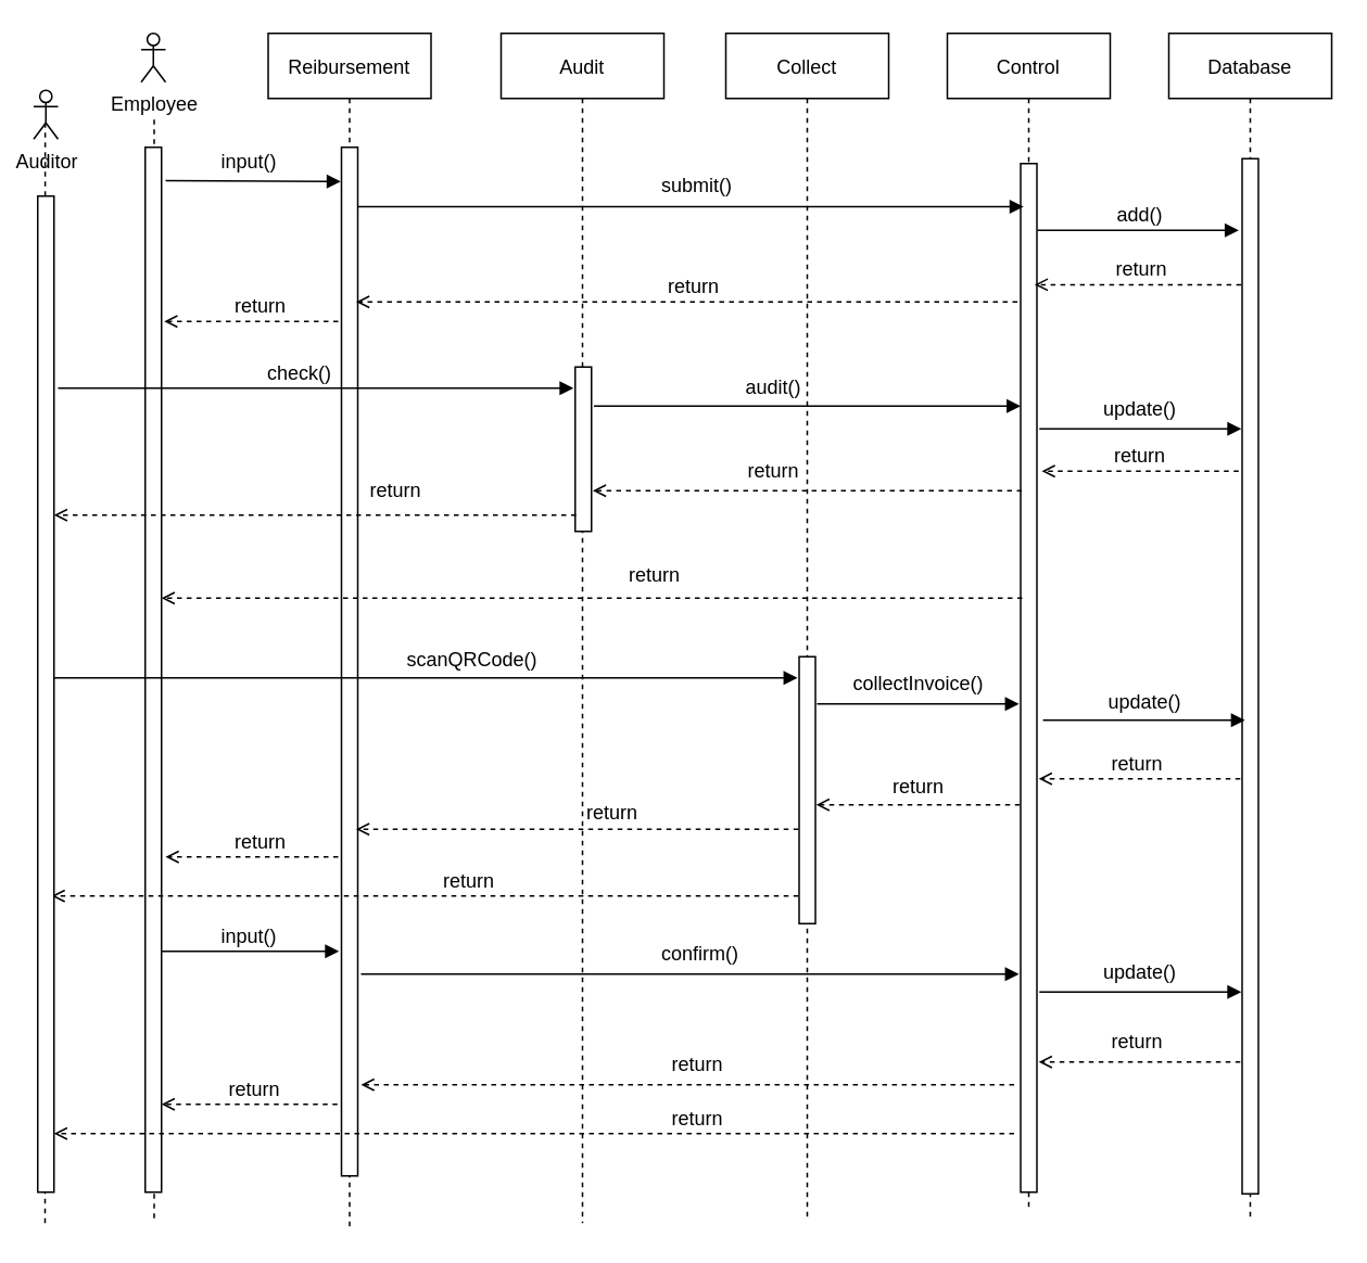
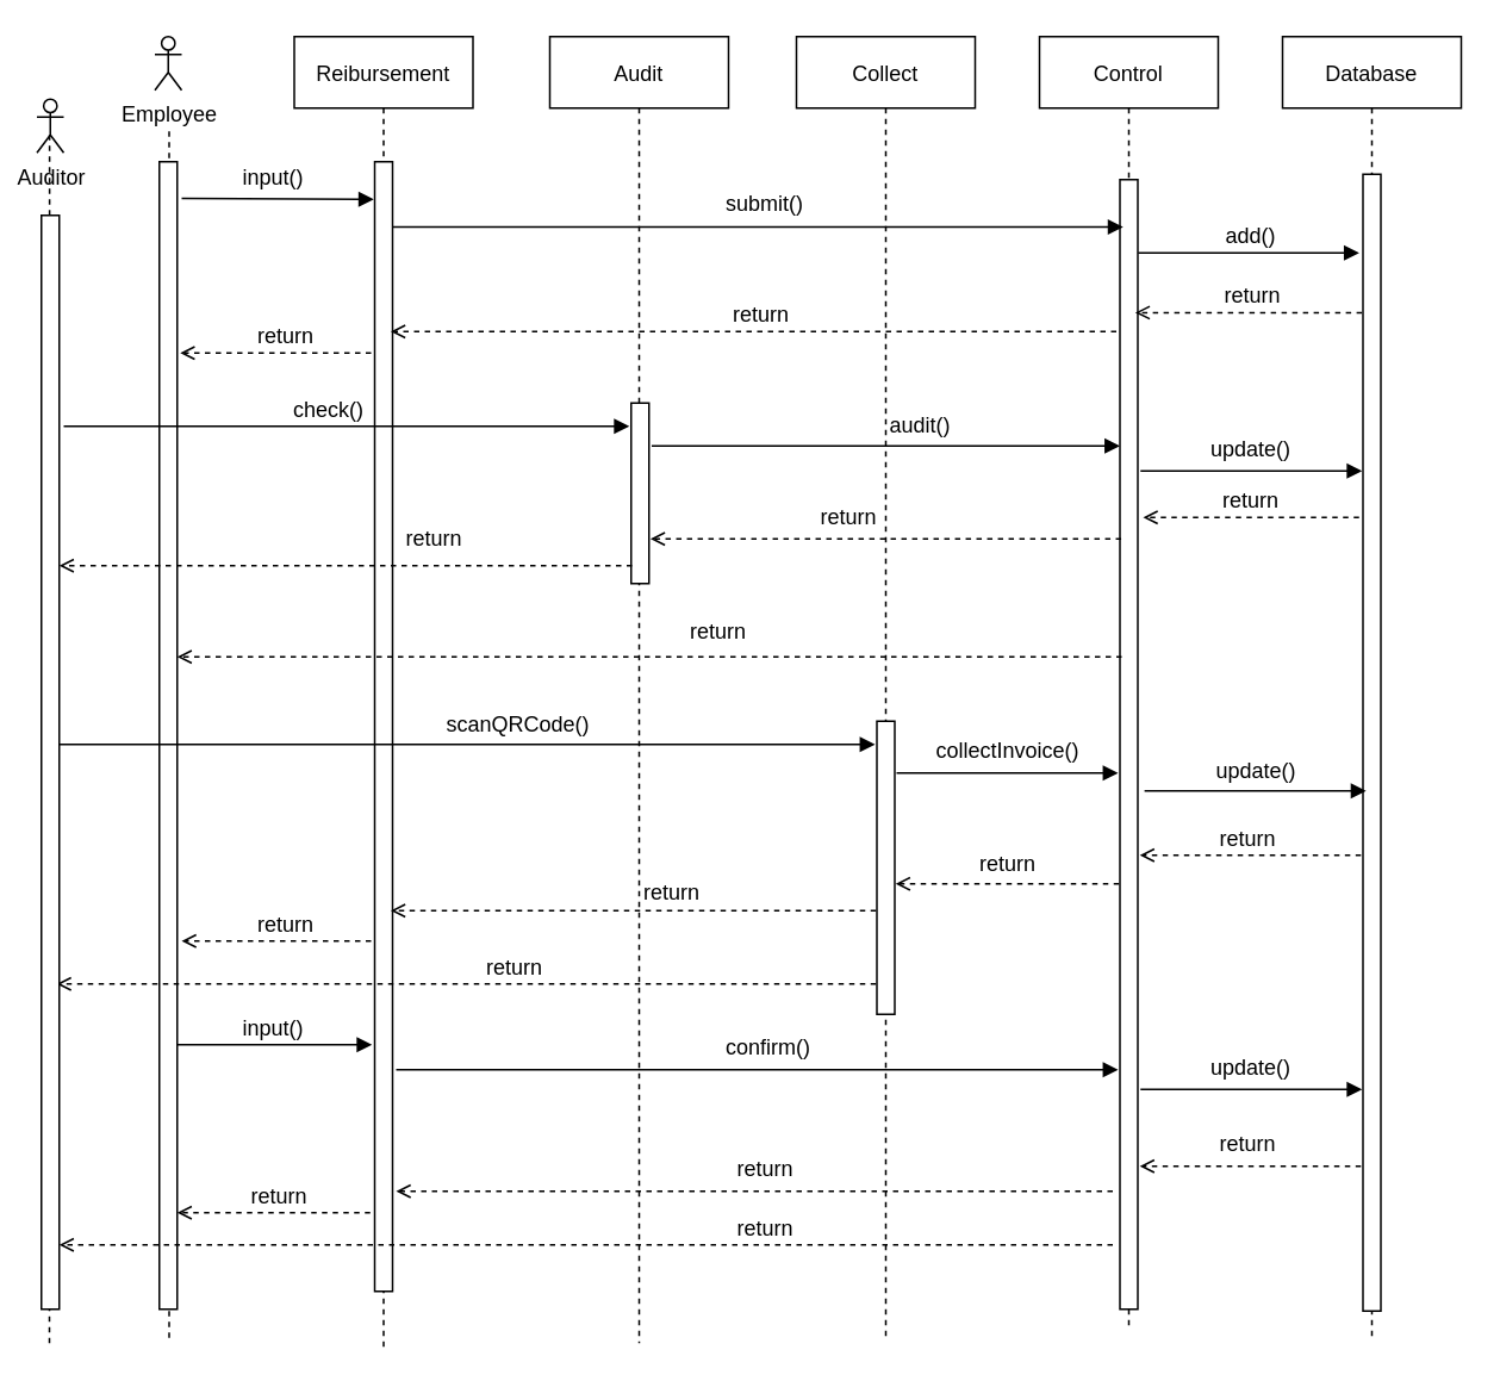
  <mxCell id="0" />
  <mxCell id="1" parent="0" />
  <mxCell id="2" value="Reibursement" style="shape=umlLifeline;perimeter=lifelinePerimeter;container=1;collapsible=0;recursiveResize=0;rounded=0;shadow=0;strokeWidth=1;" parent="1" vertex="1" treatAsSingle="0"><mxGeometry x="164" y="20" width="100" height="734" as="geometry" /></mxCell>
  <mxCell id="3" value="" style="points=[];perimeter=orthogonalPerimeter;rounded=0;shadow=0;strokeWidth=1;" parent="2" vertex="1"><mxGeometry x="45" y="70" width="10" height="632" as="geometry" /></mxCell>
  <mxCell id="4" value="Control" style="shape=umlLifeline;perimeter=lifelinePerimeter;container=1;collapsible=0;recursiveResize=0;rounded=0;shadow=0;strokeWidth=1;" parent="1" vertex="1" treatAsSingle="0"><mxGeometry x="581" y="20" width="100" height="723" as="geometry" /></mxCell>
  <mxCell id="5" value="" style="points=[];perimeter=orthogonalPerimeter;rounded=0;shadow=0;strokeWidth=1;" parent="4" vertex="1"><mxGeometry x="45" y="80" width="10" height="632" as="geometry" /></mxCell>
  <mxCell id="6" value="" style="verticalAlign=bottom;endArrow=block;shadow=0;strokeWidth=1;endFill=1;entryX=0.18;entryY=0.042;entryDx=0;entryDy=0;entryPerimeter=0;" parent="1" source="3" edge="1" target="5"><mxGeometry x="-0.001" relative="1" as="geometry"><mxPoint x="223" y="120" as="sourcePoint" /><mxPoint x="492" y="120" as="targetPoint" /><Array as="points" /><mxPoint as="offset" /></mxGeometry></mxCell>
  <mxCell id="7" value="Employee" style="shape=umlActor;verticalLabelPosition=bottom;verticalAlign=top;html=1;outlineConnect=0;" parent="1" vertex="1"><mxGeometry x="86" y="20" width="15" height="30" as="geometry" /></mxCell>
  <mxCell id="8" value="" style="endArrow=none;dashed=1;html=1;" parent="1" edge="1"><mxGeometry width="50" height="50" relative="1" as="geometry"><mxPoint x="94" y="748" as="sourcePoint" /><mxPoint x="94" y="70" as="targetPoint" /></mxGeometry></mxCell>
  <mxCell id="9" value="" style="points=[];perimeter=orthogonalPerimeter;rounded=0;shadow=0;strokeWidth=1;" parent="1" vertex="1"><mxGeometry x="88.5" y="90" width="10" height="642" as="geometry" /></mxCell>
  <mxCell id="10" value="" style="endArrow=block;html=1;endFill=1;" parent="1" edge="1"><mxGeometry width="50" height="50" relative="1" as="geometry"><mxPoint x="101" y="110.58" as="sourcePoint" /><mxPoint x="208.5" y="111" as="targetPoint" /></mxGeometry></mxCell>
  <mxCell id="11" value="input()" style="text;html=1;align=center;verticalAlign=middle;resizable=0;points=[];autosize=1;" parent="1" vertex="1"><mxGeometry x="130" y="90" width="44" height="18" as="geometry" /></mxCell>
  <mxCell id="12" value="Audit" style="shape=umlLifeline;perimeter=lifelinePerimeter;container=1;collapsible=0;recursiveResize=0;rounded=0;shadow=0;strokeWidth=1;" parent="1" vertex="1" treatAsSingle="0"><mxGeometry x="307" y="20" width="100" height="731" as="geometry" /></mxCell>
  <mxCell id="13" value="" style="points=[];perimeter=orthogonalPerimeter;rounded=0;shadow=0;strokeWidth=1;" parent="12" vertex="1"><mxGeometry x="45.5" y="205" width="10" height="101" as="geometry" /></mxCell>
  <mxCell id="14" value="Database" style="shape=umlLifeline;perimeter=lifelinePerimeter;container=1;collapsible=0;recursiveResize=0;rounded=0;shadow=0;strokeWidth=1;" parent="1" vertex="1" treatAsSingle="0"><mxGeometry x="717" y="20" width="100" height="727" as="geometry" /></mxCell>
  <mxCell id="15" value="" style="points=[];perimeter=orthogonalPerimeter;rounded=0;shadow=0;strokeWidth=1;" parent="14" vertex="1"><mxGeometry x="45" y="77" width="10" height="636" as="geometry" /></mxCell>
  <mxCell id="16" value="submit()" style="text;html=1;align=center;verticalAlign=middle;resizable=0;points=[];autosize=1;" parent="1" vertex="1"><mxGeometry x="400" y="105" width="53" height="18" as="geometry" /></mxCell>
  <mxCell id="17" value="" style="endArrow=open;html=1;dashed=1;endFill=0;exitX=-0.06;exitY=0.556;exitDx=0;exitDy=0;exitPerimeter=0;" parent="1" edge="1"><mxGeometry width="50" height="50" relative="1" as="geometry"><mxPoint x="626.7" y="301.002" as="sourcePoint" /><mxPoint x="363.3" y="301.002" as="targetPoint" /></mxGeometry></mxCell>
  <mxCell id="18" value="return" style="text;html=1;align=center;verticalAlign=middle;resizable=0;points=[];autosize=1;" parent="1" vertex="1"><mxGeometry x="453" y="280" width="41" height="18" as="geometry" /></mxCell>
  <mxCell id="19" value="" style="endArrow=open;html=1;dashed=1;endFill=0;" parent="1" edge="1"><mxGeometry width="50" height="50" relative="1" as="geometry"><mxPoint x="353" y="316" as="sourcePoint" /><mxPoint x="32.5" y="316" as="targetPoint" /></mxGeometry></mxCell>
  <mxCell id="20" value="" style="endArrow=block;html=1;exitX=1.233;exitY=0.275;exitDx=0;exitDy=0;exitPerimeter=0;endFill=1;" parent="1" edge="1"><mxGeometry width="50" height="50" relative="1" as="geometry"><mxPoint x="636.24" y="140.995" as="sourcePoint" /><mxPoint x="759.91" y="140.995" as="targetPoint" /></mxGeometry></mxCell>
  <mxCell id="21" value="add()" style="text;html=1;align=center;verticalAlign=middle;resizable=0;points=[];autosize=1;" parent="1" vertex="1"><mxGeometry x="680" y="123" width="38" height="18" as="geometry" /></mxCell>
  <mxCell id="22" value="" style="endArrow=open;html=1;dashed=1;endFill=0;" parent="1" edge="1"><mxGeometry width="50" height="50" relative="1" as="geometry"><mxPoint x="761.41" y="174.43" as="sourcePoint" /><mxPoint x="634.58" y="174.43" as="targetPoint" /></mxGeometry></mxCell>
  <mxCell id="23" value="return" style="text;html=1;align=center;verticalAlign=middle;resizable=0;points=[];autosize=1;" parent="1" vertex="1"><mxGeometry x="679" y="156" width="41" height="18" as="geometry" /></mxCell>
  <mxCell id="24" value="" style="endArrow=open;html=1;dashed=1;endFill=0;" parent="1" edge="1"><mxGeometry width="50" height="50" relative="1" as="geometry"><mxPoint x="624" y="185" as="sourcePoint" /><mxPoint x="218" y="185" as="targetPoint" /></mxGeometry></mxCell>
  <mxCell id="25" value="" style="endArrow=open;html=1;dashed=1;endFill=0;" parent="1" edge="1"><mxGeometry width="50" height="50" relative="1" as="geometry"><mxPoint x="207" y="197" as="sourcePoint" /><mxPoint x="100.17" y="197" as="targetPoint" /></mxGeometry></mxCell>
  <mxCell id="26" value="return" style="text;html=1;align=center;verticalAlign=middle;resizable=0;points=[];autosize=1;" parent="1" vertex="1"><mxGeometry x="138" y="179" width="41" height="18" as="geometry" /></mxCell>
  <mxCell id="27" value="Auditor" style="shape=umlActor;verticalLabelPosition=bottom;verticalAlign=top;html=1;outlineConnect=0;" parent="1" vertex="1"><mxGeometry x="20" y="55" width="15" height="30" as="geometry" /></mxCell>
  <mxCell id="28" value="" style="endArrow=none;dashed=1;html=1;" parent="1" edge="1" source="73"><mxGeometry width="50" height="50" relative="1" as="geometry"><mxPoint x="27" y="776" as="sourcePoint" /><mxPoint x="27.08" y="75" as="targetPoint" /></mxGeometry></mxCell>
  <mxCell id="29" value="" style="endArrow=block;html=1;endFill=1;" parent="1" edge="1"><mxGeometry width="50" height="50" relative="1" as="geometry"><mxPoint x="35" y="238" as="sourcePoint" /><mxPoint x="351.5" y="238" as="targetPoint" /></mxGeometry></mxCell>
  <mxCell id="30" value="check()" style="text;html=1;align=center;verticalAlign=middle;resizable=0;points=[];autosize=1;" parent="1" vertex="1"><mxGeometry x="158" y="220" width="49" height="18" as="geometry" /></mxCell>
  <mxCell id="31" value="" style="endArrow=block;html=1;endFill=1;" parent="1" edge="1"><mxGeometry width="50" height="50" relative="1" as="geometry"><mxPoint x="364" y="249" as="sourcePoint" /><mxPoint x="626" y="249" as="targetPoint" /></mxGeometry></mxCell>
  <mxCell id="32" value="" style="endArrow=block;html=1;endFill=1;" parent="1" edge="1"><mxGeometry width="50" height="50" relative="1" as="geometry"><mxPoint x="637.5" y="263" as="sourcePoint" /><mxPoint x="761.5" y="263" as="targetPoint" /></mxGeometry></mxCell>
  <mxCell id="33" value="update()" style="text;html=1;align=center;verticalAlign=middle;resizable=0;points=[];autosize=1;" parent="1" vertex="1"><mxGeometry x="671.5" y="242" width="55" height="18" as="geometry" /></mxCell>
  <mxCell id="34" value="" style="endArrow=open;html=1;dashed=1;endFill=0;" parent="1" edge="1"><mxGeometry width="50" height="50" relative="1" as="geometry"><mxPoint x="759.83" y="289" as="sourcePoint" /><mxPoint x="639" y="289" as="targetPoint" /></mxGeometry></mxCell>
  <mxCell id="35" value="return" style="text;html=1;align=center;verticalAlign=middle;resizable=0;points=[];autosize=1;" parent="1" vertex="1"><mxGeometry x="678.5" y="271" width="41" height="18" as="geometry" /></mxCell>
  <mxCell id="36" value="" style="endArrow=open;html=1;dashed=1;endFill=0;" parent="1" edge="1"><mxGeometry width="50" height="50" relative="1" as="geometry"><mxPoint x="627" y="367" as="sourcePoint" /><mxPoint x="98.5" y="367" as="targetPoint" /></mxGeometry></mxCell>
  <mxCell id="37" value="return" style="text;html=1;align=center;verticalAlign=middle;resizable=0;points=[];autosize=1;" parent="1" vertex="1"><mxGeometry x="380" y="344" width="41" height="18" as="geometry" /></mxCell>
  <mxCell id="38" value="return" style="text;html=1;align=center;verticalAlign=middle;resizable=0;points=[];autosize=1;" parent="1" vertex="1"><mxGeometry x="221" y="292" width="41" height="18" as="geometry" /></mxCell>
  <mxCell id="39" value="" style="endArrow=block;html=1;endFill=1;exitX=0.967;exitY=0.933;exitDx=0;exitDy=0;exitPerimeter=0;" parent="1" edge="1"><mxGeometry width="50" height="50" relative="1" as="geometry"><mxPoint x="221" y="597.996" as="sourcePoint" /><mxPoint x="625" y="598" as="targetPoint" /><Array as="points" /></mxGeometry></mxCell>
  <mxCell id="40" value="confirm()" style="text;html=1;align=center;verticalAlign=middle;resizable=0;points=[];autosize=1;" parent="1" vertex="1"><mxGeometry x="400" y="577" width="57" height="18" as="geometry" /></mxCell>
  <mxCell id="41" value="" style="endArrow=block;html=1;endFill=1;" parent="1" edge="1"><mxGeometry width="50" height="50" relative="1" as="geometry"><mxPoint x="639.75" y="442" as="sourcePoint" /><mxPoint x="763.75" y="442" as="targetPoint" /></mxGeometry></mxCell>
  <mxCell id="42" value="update()" style="text;html=1;align=center;verticalAlign=middle;resizable=0;points=[];autosize=1;" parent="1" vertex="1"><mxGeometry x="674.25" y="422" width="55" height="18" as="geometry" /></mxCell>
  <mxCell id="43" value="" style="endArrow=block;html=1;endFill=1;fontStyle=1" parent="1" edge="1"><mxGeometry width="50" height="50" relative="1" as="geometry"><mxPoint x="98.5" y="584" as="sourcePoint" /><mxPoint x="207.5" y="584" as="targetPoint" /></mxGeometry></mxCell>
  <mxCell id="44" value="input()" style="text;html=1;align=center;verticalAlign=middle;resizable=0;points=[];autosize=1;fontStyle=0" parent="1" vertex="1"><mxGeometry x="130" y="566" width="44" height="18" as="geometry" /></mxCell>
  <mxCell id="45" value="" style="endArrow=open;html=1;dashed=1;endFill=0;" parent="1" edge="1"><mxGeometry width="50" height="50" relative="1" as="geometry"><mxPoint x="489.5" y="509" as="sourcePoint" /><mxPoint x="218" y="509" as="targetPoint" /></mxGeometry></mxCell>
  <mxCell id="46" value="" style="endArrow=open;html=1;dashed=1;endFill=0;" parent="1" edge="1"><mxGeometry width="50" height="50" relative="1" as="geometry"><mxPoint x="207" y="526" as="sourcePoint" /><mxPoint x="101" y="526" as="targetPoint" /></mxGeometry></mxCell>
  <mxCell id="47" value="return" style="text;html=1;align=center;verticalAlign=middle;resizable=0;points=[];autosize=1;" parent="1" vertex="1"><mxGeometry x="354" y="490" width="41" height="18" as="geometry" /></mxCell>
  <mxCell id="48" value="return" style="text;html=1;align=center;verticalAlign=middle;resizable=0;points=[];autosize=1;" parent="1" vertex="1"><mxGeometry x="138" y="508" width="41" height="18" as="geometry" /></mxCell>
  <mxCell id="49" value="Collect" style="shape=umlLifeline;perimeter=lifelinePerimeter;container=1;collapsible=0;recursiveResize=0;rounded=0;shadow=0;strokeWidth=1;" vertex="1" treatAsSingle="0" parent="1"><mxGeometry x="445" y="20" width="100" height="727" as="geometry" /></mxCell>
  <mxCell id="50" value="" style="points=[];perimeter=orthogonalPerimeter;rounded=0;shadow=0;strokeWidth=1;" vertex="1" parent="49"><mxGeometry x="45" y="383" width="10" height="164" as="geometry" /></mxCell>
- <mxCell id="51" value="audit()" style="text;html=1;align=center;verticalAlign=middle;resizable=0;points=[];autosize=1;" parent="49" vertex="1"><mxGeometry x="7" y="209" width="44" height="18" as="geometry" /></mxCell>
+ <mxCell id="51" value="audit()" style="text;html=1;align=center;verticalAlign=middle;resizable=0;points=[];autosize=1;" parent="49" vertex="1"><mxGeometry x="47" y="209" width="44" height="18" as="geometry" /></mxCell>
  <mxCell id="52" value="" style="endArrow=block;html=1;endFill=1;" edge="1" parent="1"><mxGeometry width="50" height="50" relative="1" as="geometry"><mxPoint x="32.5" y="416" as="sourcePoint" /><mxPoint x="489" y="416" as="targetPoint" /><Array as="points" /></mxGeometry></mxCell>
  <mxCell id="53" value="scanQRCode()" style="text;html=1;align=center;verticalAlign=middle;resizable=0;points=[];autosize=1;fontStyle=0" vertex="1" parent="1"><mxGeometry x="244" y="396" width="90" height="18" as="geometry" /></mxCell>
  <mxCell id="54" value="" style="endArrow=block;html=1;endFill=1;" edge="1" parent="1"><mxGeometry width="50" height="50" relative="1" as="geometry"><mxPoint x="501" y="432" as="sourcePoint" /><mxPoint x="625" y="432" as="targetPoint" /></mxGeometry></mxCell>
  <mxCell id="55" value="collectInvoice()" style="text;html=1;align=center;verticalAlign=middle;resizable=0;points=[];autosize=1;fontStyle=0" vertex="1" parent="1"><mxGeometry x="518" y="411" width="90" height="18" as="geometry" /></mxCell>
  <mxCell id="56" value="" style="endArrow=open;html=1;dashed=1;endFill=0;" edge="1" parent="1"><mxGeometry width="50" height="50" relative="1" as="geometry"><mxPoint x="760.88" y="478" as="sourcePoint" /><mxPoint x="637.13" y="478" as="targetPoint" /><Array as="points"><mxPoint x="726.13" y="478" /></Array></mxGeometry></mxCell>
  <mxCell id="57" value="return&amp;nbsp;" style="text;html=1;align=center;verticalAlign=middle;resizable=0;points=[];autosize=1;" vertex="1" parent="1"><mxGeometry x="677" y="460" width="44" height="18" as="geometry" /></mxCell>
  <mxCell id="58" value="" style="endArrow=open;html=1;dashed=1;endFill=0;" edge="1" parent="1"><mxGeometry width="50" height="50" relative="1" as="geometry"><mxPoint x="625.5" y="494" as="sourcePoint" /><mxPoint x="500.5" y="494" as="targetPoint" /></mxGeometry></mxCell>
  <mxCell id="59" value="return" style="text;html=1;align=center;verticalAlign=middle;resizable=0;points=[];autosize=1;" vertex="1" parent="1"><mxGeometry x="542.5" y="474" width="41" height="18" as="geometry" /></mxCell>
  <mxCell id="60" value="return" style="text;html=1;align=center;verticalAlign=middle;resizable=0;points=[];autosize=1;" parent="1" vertex="1"><mxGeometry x="404" y="167" width="41" height="18" as="geometry" /></mxCell>
  <mxCell id="61" value="" style="endArrow=open;html=1;dashed=1;endFill=0;exitX=0.1;exitY=0.948;exitDx=0;exitDy=0;exitPerimeter=0;" edge="1" parent="1"><mxGeometry width="50" height="50" relative="1" as="geometry"><mxPoint x="489.5" y="550.004" as="sourcePoint" /><mxPoint x="31" y="550.004" as="targetPoint" /></mxGeometry></mxCell>
  <mxCell id="62" value="return" style="text;html=1;align=center;verticalAlign=middle;resizable=0;points=[];autosize=1;" vertex="1" parent="1"><mxGeometry x="266" y="532" width="41" height="18" as="geometry" /></mxCell>
  <mxCell id="63" value="" style="endArrow=block;html=1;endFill=1;" edge="1" parent="1"><mxGeometry width="50" height="50" relative="1" as="geometry"><mxPoint x="637.5" y="609" as="sourcePoint" /><mxPoint x="761.5" y="609" as="targetPoint" /></mxGeometry></mxCell>
  <mxCell id="64" value="update()" style="text;html=1;align=center;verticalAlign=middle;resizable=0;points=[];autosize=1;" vertex="1" parent="1"><mxGeometry x="671.5" y="588" width="55" height="18" as="geometry" /></mxCell>
  <mxCell id="65" value="" style="endArrow=open;html=1;dashed=1;endFill=0;" edge="1" parent="1"><mxGeometry width="50" height="50" relative="1" as="geometry"><mxPoint x="760.87" y="652" as="sourcePoint" /><mxPoint x="637.12" y="652" as="targetPoint" /><Array as="points"><mxPoint x="726.12" y="652" /></Array></mxGeometry></mxCell>
  <mxCell id="66" value="return&amp;nbsp;" style="text;html=1;align=center;verticalAlign=middle;resizable=0;points=[];autosize=1;" vertex="1" parent="1"><mxGeometry x="677" y="631" width="44" height="18" as="geometry" /></mxCell>
  <mxCell id="67" value="return&amp;nbsp;" style="text;html=1;align=center;verticalAlign=middle;resizable=0;points=[];autosize=1;" vertex="1" parent="1"><mxGeometry x="406.5" y="645" width="44" height="18" as="geometry" /></mxCell>
  <mxCell id="68" value="return&amp;nbsp;" style="text;html=1;align=center;verticalAlign=middle;resizable=0;points=[];autosize=1;" vertex="1" parent="1"><mxGeometry x="135" y="660" width="44" height="18" as="geometry" /></mxCell>
  <mxCell id="69" value="" style="endArrow=open;html=1;dashed=1;endFill=0;" edge="1" parent="1"><mxGeometry width="50" height="50" relative="1" as="geometry"><mxPoint x="206.5" y="678" as="sourcePoint" /><mxPoint x="98.5" y="678" as="targetPoint" /><Array as="points"><mxPoint x="171.75" y="678" /></Array></mxGeometry></mxCell>
  <mxCell id="70" value="" style="endArrow=open;html=1;dashed=1;endFill=0;" edge="1" parent="1"><mxGeometry width="50" height="50" relative="1" as="geometry"><mxPoint x="622" y="666" as="sourcePoint" /><mxPoint x="221" y="666" as="targetPoint" /><Array as="points"><mxPoint x="310" y="666" /></Array></mxGeometry></mxCell>
  <mxCell id="71" value="" style="endArrow=open;html=1;dashed=1;endFill=0;" edge="1" parent="1"><mxGeometry width="50" height="50" relative="1" as="geometry"><mxPoint x="622" y="696" as="sourcePoint" /><mxPoint x="32.5" y="696" as="targetPoint" /><Array as="points"><mxPoint x="310" y="696" /></Array></mxGeometry></mxCell>
  <mxCell id="72" value="return&amp;nbsp;" style="text;html=1;align=center;verticalAlign=middle;resizable=0;points=[];autosize=1;" vertex="1" parent="1"><mxGeometry x="406.5" y="678" width="44" height="18" as="geometry" /></mxCell>
  <mxCell id="73" value="" style="points=[];perimeter=orthogonalPerimeter;rounded=0;shadow=0;strokeWidth=1;" parent="1" vertex="1"><mxGeometry x="22.5" y="120" width="10" height="612" as="geometry" /></mxCell>
  <mxCell id="74" value="" style="endArrow=none;dashed=1;html=1;" edge="1" parent="1" target="73"><mxGeometry width="50" height="50" relative="1" as="geometry"><mxPoint x="27" y="751" as="sourcePoint" /><mxPoint x="27.08" y="75" as="targetPoint" /></mxGeometry></mxCell>
